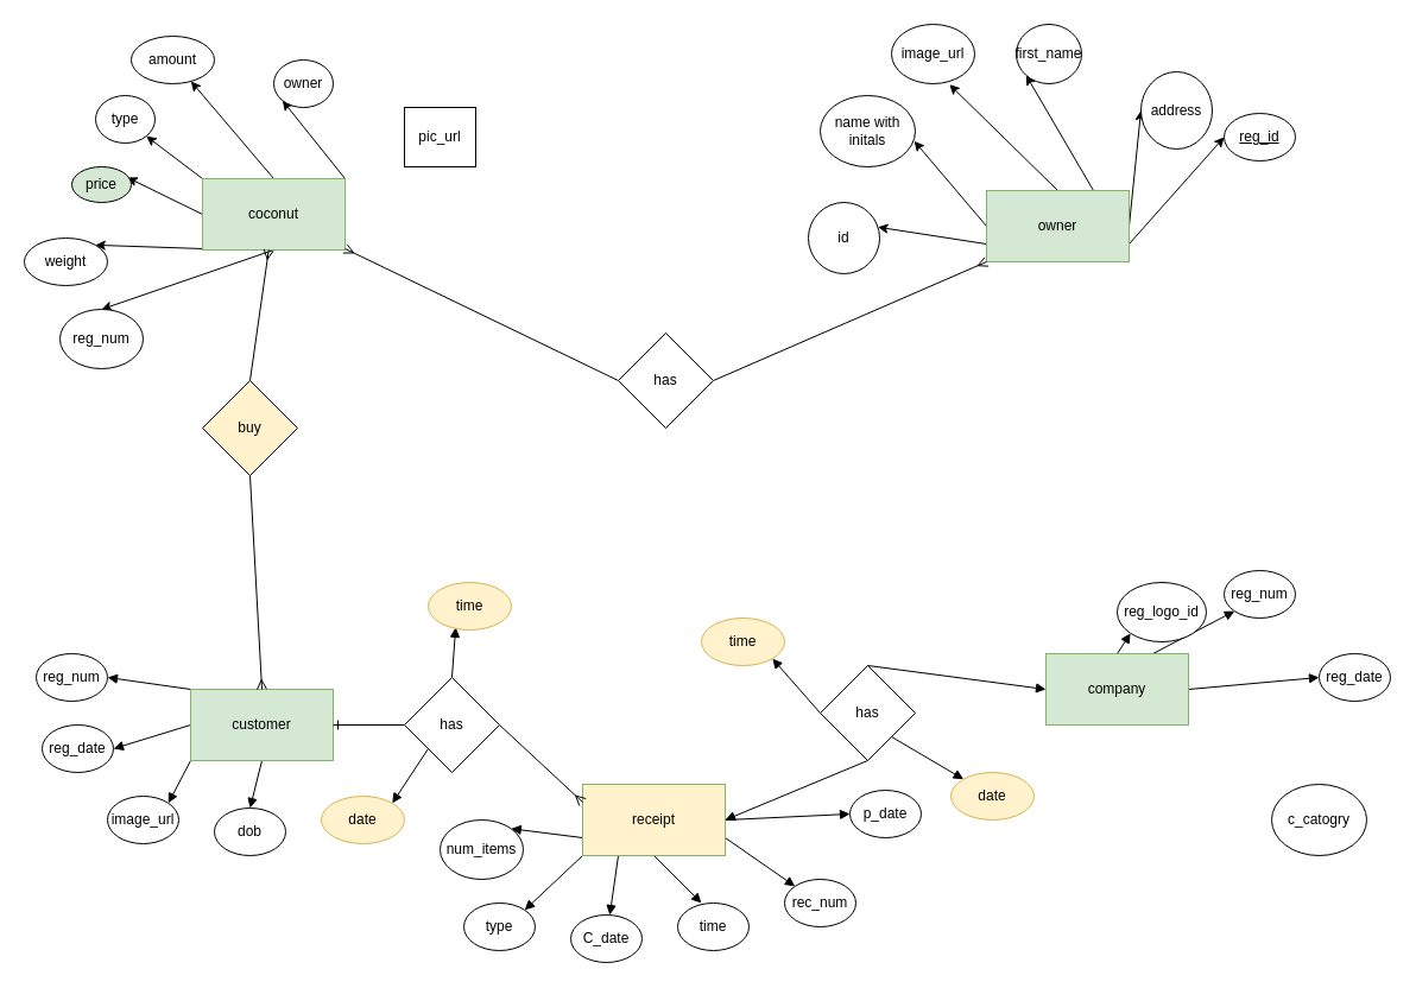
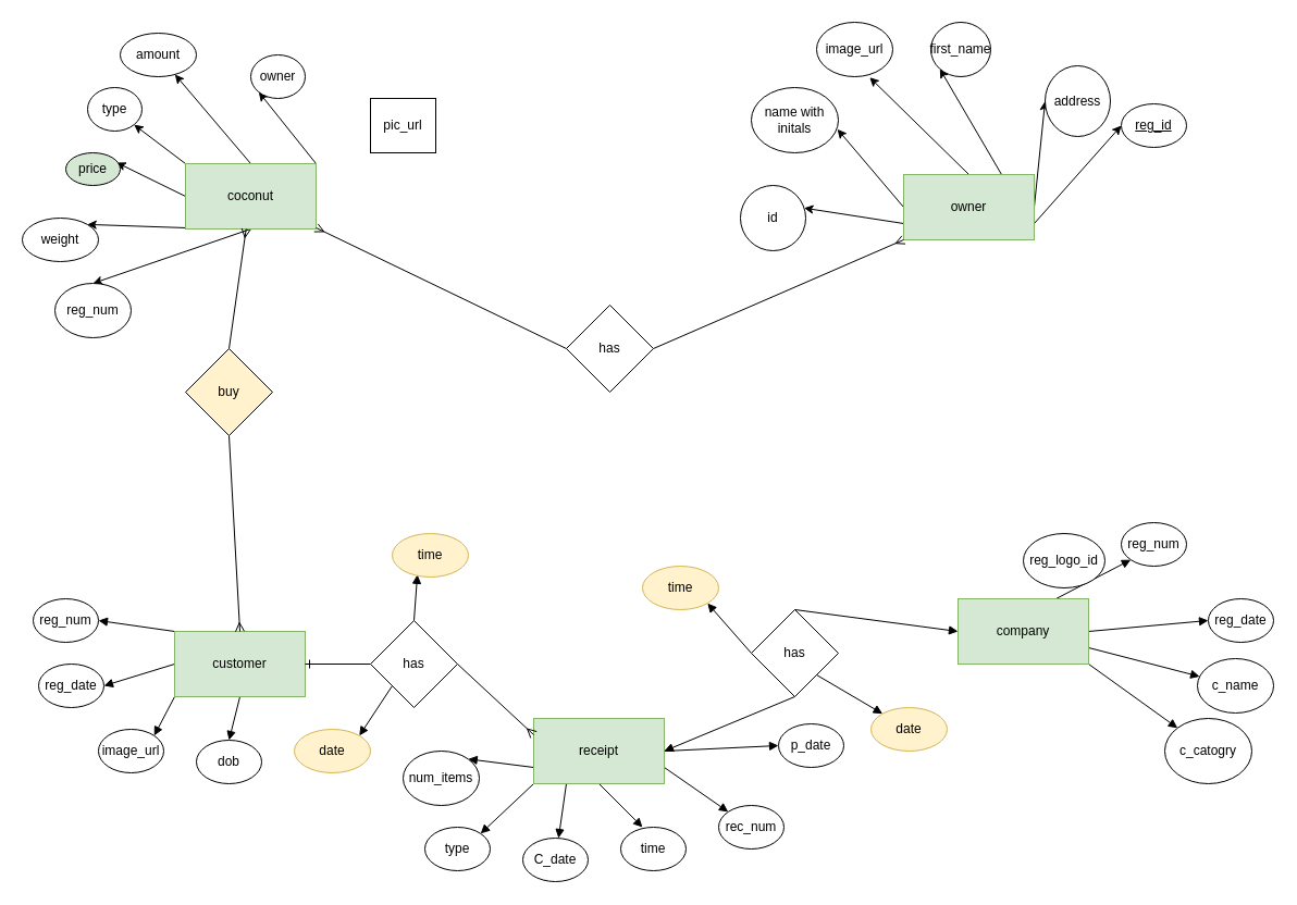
  <mxCell id="0" />
  <mxCell id="1" parent="0" />
  <mxCell id="2" style="edgeStyle=none;html=1;exitX=0;exitY=0;exitDx=0;exitDy=0;entryX=1;entryY=1;entryDx=0;entryDy=0;" edge="1" parent="1" source="8" target="10"><mxGeometry relative="1" as="geometry" /></mxCell>
  <mxCell id="3" style="edgeStyle=none;html=1;exitX=0.5;exitY=0;exitDx=0;exitDy=0;" edge="1" parent="1" source="8" target="9"><mxGeometry relative="1" as="geometry" /></mxCell>
  <mxCell id="4" style="edgeStyle=none;html=1;exitX=1;exitY=0;exitDx=0;exitDy=0;entryX=0;entryY=1;entryDx=0;entryDy=0;" edge="1" parent="1" source="8" target="11"><mxGeometry relative="1" as="geometry" /></mxCell>
  <mxCell id="5" style="edgeStyle=none;html=1;exitX=0;exitY=0.5;exitDx=0;exitDy=0;entryX=0.933;entryY=0.298;entryDx=0;entryDy=0;entryPerimeter=0;" edge="1" parent="1" source="8" target="12"><mxGeometry relative="1" as="geometry" /></mxCell>
  <mxCell id="6" style="edgeStyle=none;html=1;exitX=0.25;exitY=1;exitDx=0;exitDy=0;entryX=1;entryY=0;entryDx=0;entryDy=0;" edge="1" parent="1" source="8" target="13"><mxGeometry relative="1" as="geometry" /></mxCell>
  <mxCell id="7" style="edgeStyle=none;html=1;exitX=0.5;exitY=1;exitDx=0;exitDy=0;entryX=0.5;entryY=0;entryDx=0;entryDy=0;" edge="1" parent="1" source="8" target="14"><mxGeometry relative="1" as="geometry" /></mxCell>
  <mxCell id="8" value="coconut" style="rounded=0;whiteSpace=wrap;html=1;fillColor=#d5e8d4;strokeColor=#82b366;" vertex="1" parent="1"><mxGeometry x="170" y="150" width="120" height="60" as="geometry" /></mxCell>
  <mxCell id="9" value="amount" style="ellipse;whiteSpace=wrap;html=1;" vertex="1" parent="1"><mxGeometry x="110" y="30" width="70" height="40" as="geometry" /></mxCell>
  <mxCell id="10" value="type" style="ellipse;whiteSpace=wrap;html=1;" vertex="1" parent="1"><mxGeometry x="80" y="80" width="50" height="40" as="geometry" /></mxCell>
  <mxCell id="11" value="owner" style="ellipse;whiteSpace=wrap;html=1;" vertex="1" parent="1"><mxGeometry x="230" y="50" width="50" height="40" as="geometry" /></mxCell>
  <mxCell id="12" value="price" style="ellipse;whiteSpace=wrap;html=1;fillColor=#d5e8d4;" vertex="1" parent="1"><mxGeometry x="60" y="140" width="50" height="30" as="geometry" /></mxCell>
  <mxCell id="13" value="weight" style="ellipse;whiteSpace=wrap;html=1;" vertex="1" parent="1"><mxGeometry x="20" y="200" width="70" height="40" as="geometry" /></mxCell>
  <mxCell id="14" value="reg_num" style="ellipse;whiteSpace=wrap;html=1;" vertex="1" parent="1"><mxGeometry x="50" y="260" width="70" height="50" as="geometry" /></mxCell>
  <mxCell id="15" value="pic_url" style="whiteSpace=wrap;html=1;rounded=0;" vertex="1" parent="1"><mxGeometry x="340" y="90" width="60" height="50" as="geometry" /></mxCell>
  <mxCell id="16" style="edgeStyle=none;html=1;exitX=0.5;exitY=0;exitDx=0;exitDy=0;entryX=0.697;entryY=1.013;entryDx=0;entryDy=0;entryPerimeter=0;" edge="1" parent="1" source="22" target="23"><mxGeometry relative="1" as="geometry" /></mxCell>
  <mxCell id="17" style="edgeStyle=none;html=1;exitX=0;exitY=0.5;exitDx=0;exitDy=0;entryX=0.989;entryY=0.638;entryDx=0;entryDy=0;entryPerimeter=0;" edge="1" parent="1" source="22" target="24"><mxGeometry relative="1" as="geometry" /></mxCell>
  <mxCell id="18" style="edgeStyle=none;html=1;exitX=0.75;exitY=0;exitDx=0;exitDy=0;entryX=0;entryY=1;entryDx=0;entryDy=0;" edge="1" parent="1" source="22" target="25"><mxGeometry relative="1" as="geometry" /></mxCell>
  <mxCell id="19" style="edgeStyle=none;html=1;exitX=1;exitY=0.5;exitDx=0;exitDy=0;entryX=0;entryY=0.5;entryDx=0;entryDy=0;" edge="1" parent="1" source="22" target="26"><mxGeometry relative="1" as="geometry" /></mxCell>
  <mxCell id="20" style="edgeStyle=none;html=1;exitX=1;exitY=0.75;exitDx=0;exitDy=0;entryX=0;entryY=0.5;entryDx=0;entryDy=0;" edge="1" parent="1" source="22" target="27"><mxGeometry relative="1" as="geometry" /></mxCell>
  <mxCell id="21" style="edgeStyle=none;html=1;exitX=0;exitY=0.75;exitDx=0;exitDy=0;entryX=0.975;entryY=0.346;entryDx=0;entryDy=0;entryPerimeter=0;" edge="1" parent="1" source="22" target="28"><mxGeometry relative="1" as="geometry" /></mxCell>
  <mxCell id="22" value="owner" style="rounded=0;whiteSpace=wrap;html=1;fillColor=#d5e8d4;strokeColor=#82b366;" vertex="1" parent="1"><mxGeometry x="830" y="160" width="120" height="60" as="geometry" /></mxCell>
  <mxCell id="23" value="image_url" style="ellipse;whiteSpace=wrap;html=1;" vertex="1" parent="1"><mxGeometry x="750" y="20" width="70" height="50" as="geometry" /></mxCell>
  <mxCell id="24" value="name with initals" style="ellipse;whiteSpace=wrap;html=1;" vertex="1" parent="1"><mxGeometry x="690" y="80" width="80" height="60" as="geometry" /></mxCell>
  <mxCell id="25" value="first_name" style="ellipse;whiteSpace=wrap;html=1;" vertex="1" parent="1"><mxGeometry x="855" y="20" width="55" height="50" as="geometry" /></mxCell>
  <mxCell id="26" value="address" style="ellipse;whiteSpace=wrap;html=1;" vertex="1" parent="1"><mxGeometry x="960" y="60" width="60" height="65" as="geometry" /></mxCell>
  <mxCell id="27" value="&lt;u&gt;reg_id&lt;/u&gt;" style="ellipse;whiteSpace=wrap;html=1;" vertex="1" parent="1"><mxGeometry x="1030" y="95" width="60" height="40" as="geometry" /></mxCell>
  <mxCell id="28" value="id" style="ellipse;whiteSpace=wrap;html=1;" vertex="1" parent="1"><mxGeometry x="680" y="170" width="60" height="60" as="geometry" /></mxCell>
  <mxCell id="29" style="edgeStyle=none;html=1;exitX=1;exitY=0.5;exitDx=0;exitDy=0;entryX=0;entryY=1;entryDx=0;entryDy=0;endArrow=ERmany;endFill=0;" edge="1" parent="1" source="31" target="22"><mxGeometry relative="1" as="geometry" /></mxCell>
  <mxCell id="30" style="edgeStyle=none;html=1;exitX=0;exitY=0.5;exitDx=0;exitDy=0;endArrow=ERmany;endFill=0;" edge="1" parent="1" source="31" target="8"><mxGeometry relative="1" as="geometry" /></mxCell>
  <mxCell id="31" value="has" style="rhombus;whiteSpace=wrap;html=1;" vertex="1" parent="1"><mxGeometry x="520" y="280" width="80" height="80" as="geometry" /></mxCell>
  <mxCell id="32" style="edgeStyle=none;html=1;exitX=0;exitY=0;exitDx=0;exitDy=0;entryX=1;entryY=0.5;entryDx=0;entryDy=0;endArrow=block;endFill=1;" edge="1" parent="1" source="36" target="40"><mxGeometry relative="1" as="geometry" /></mxCell>
  <mxCell id="33" style="edgeStyle=none;html=1;exitX=0;exitY=0.5;exitDx=0;exitDy=0;entryX=1;entryY=0.5;entryDx=0;entryDy=0;endArrow=block;endFill=1;" edge="1" parent="1" source="36" target="41"><mxGeometry relative="1" as="geometry" /></mxCell>
  <mxCell id="34" style="edgeStyle=none;html=1;exitX=0;exitY=1;exitDx=0;exitDy=0;entryX=1;entryY=0;entryDx=0;entryDy=0;endArrow=block;endFill=1;" edge="1" parent="1" source="36" target="42"><mxGeometry relative="1" as="geometry" /></mxCell>
  <mxCell id="35" style="edgeStyle=none;html=1;exitX=0.5;exitY=1;exitDx=0;exitDy=0;entryX=0.5;entryY=0;entryDx=0;entryDy=0;endArrow=block;endFill=1;" edge="1" parent="1" source="36" target="43"><mxGeometry relative="1" as="geometry" /></mxCell>
  <mxCell id="36" value="customer" style="rounded=0;whiteSpace=wrap;html=1;fillColor=#d5e8d4;strokeColor=#82b366;" vertex="1" parent="1"><mxGeometry x="160" y="580" width="120" height="60" as="geometry" /></mxCell>
  <mxCell id="37" style="edgeStyle=none;html=1;exitX=0.5;exitY=0;exitDx=0;exitDy=0;endArrow=ERmany;endFill=0;" edge="1" parent="1" source="39" target="8"><mxGeometry relative="1" as="geometry" /></mxCell>
  <mxCell id="38" style="edgeStyle=none;html=1;exitX=0.5;exitY=1;exitDx=0;exitDy=0;entryX=0.5;entryY=0;entryDx=0;entryDy=0;endArrow=ERmany;endFill=0;" edge="1" parent="1" source="39" target="36"><mxGeometry relative="1" as="geometry" /></mxCell>
  <mxCell id="39" value="buy" style="rhombus;whiteSpace=wrap;html=1;fillColor=#fff2cc;" vertex="1" parent="1"><mxGeometry x="170" y="320" width="80" height="80" as="geometry" /></mxCell>
  <mxCell id="40" value="reg_num" style="ellipse;whiteSpace=wrap;html=1;" vertex="1" parent="1"><mxGeometry x="30" y="550" width="60" height="40" as="geometry" /></mxCell>
  <mxCell id="41" value="reg_date" style="ellipse;whiteSpace=wrap;html=1;" vertex="1" parent="1"><mxGeometry x="35" y="610" width="60" height="40" as="geometry" /></mxCell>
  <mxCell id="42" value="image_url" style="ellipse;whiteSpace=wrap;html=1;" vertex="1" parent="1"><mxGeometry x="90" y="670" width="60" height="40" as="geometry" /></mxCell>
  <mxCell id="43" value="dob" style="ellipse;whiteSpace=wrap;html=1;" vertex="1" parent="1"><mxGeometry x="180" y="680" width="60" height="40" as="geometry" /></mxCell>
- <mxCell id="44" style="edgeStyle=none;html=1;exitX=0.5;exitY=0;exitDx=0;exitDy=0;entryX=0;entryY=1;entryDx=0;entryDy=0;endArrow=block;endFill=1;" edge="1" parent="1" source="49" target="54"><mxGeometry relative="1" as="geometry" /></mxCell>
  <mxCell id="45" style="edgeStyle=none;html=1;exitX=0.75;exitY=0;exitDx=0;exitDy=0;entryX=0;entryY=1;entryDx=0;entryDy=0;endArrow=block;endFill=1;" edge="1" parent="1" source="49" target="50"><mxGeometry relative="1" as="geometry" /></mxCell>
  <mxCell id="46" style="edgeStyle=none;html=1;exitX=1;exitY=0.5;exitDx=0;exitDy=0;entryX=0;entryY=0.5;entryDx=0;entryDy=0;endArrow=block;endFill=1;" edge="1" parent="1" source="49" target="51"><mxGeometry relative="1" as="geometry" /></mxCell>
+ <mxCell id="47" style="edgeStyle=none;html=1;exitX=1;exitY=0.75;exitDx=0;exitDy=0;endArrow=block;endFill=1;" edge="1" parent="1" source="49" target="52"><mxGeometry relative="1" as="geometry" /></mxCell>
+ <mxCell id="48" style="edgeStyle=none;html=1;exitX=1;exitY=1;exitDx=0;exitDy=0;entryX=0;entryY=0;entryDx=0;entryDy=0;endArrow=block;endFill=1;" edge="1" parent="1" source="49" target="53"><mxGeometry relative="1" as="geometry" /></mxCell>
  <mxCell id="49" value="company" style="rounded=0;whiteSpace=wrap;html=1;fillColor=#d5e8d4;strokeColor=#82b366;" vertex="1" parent="1"><mxGeometry x="880" y="550" width="120" height="60" as="geometry" /></mxCell>
  <mxCell id="50" value="reg_num" style="ellipse;whiteSpace=wrap;html=1;" vertex="1" parent="1"><mxGeometry x="1030" y="480" width="60" height="40" as="geometry" /></mxCell>
  <mxCell id="51" value="reg_date" style="ellipse;whiteSpace=wrap;html=1;" vertex="1" parent="1"><mxGeometry x="1110" y="550" width="60" height="40" as="geometry" /></mxCell>
+ <mxCell id="52" value="c_name" style="ellipse;whiteSpace=wrap;html=1;" vertex="1" parent="1"><mxGeometry x="1100" y="605" width="70" height="50" as="geometry" /></mxCell>
  <mxCell id="53" value="c_catogry" style="ellipse;whiteSpace=wrap;html=1;" vertex="1" parent="1"><mxGeometry x="1070" y="660" width="80" height="60" as="geometry" /></mxCell>
  <mxCell id="54" value="reg_logo_id" style="ellipse;whiteSpace=wrap;html=1;" vertex="1" parent="1"><mxGeometry x="940" y="490" width="75" height="50" as="geometry" /></mxCell>
  <mxCell id="55" style="edgeStyle=none;html=1;exitX=0;exitY=0.75;exitDx=0;exitDy=0;entryX=1;entryY=0;entryDx=0;entryDy=0;endArrow=block;endFill=1;" edge="1" parent="1" source="61" target="63"><mxGeometry relative="1" as="geometry" /></mxCell>
  <mxCell id="56" style="edgeStyle=none;html=1;exitX=0;exitY=1;exitDx=0;exitDy=0;entryX=1;entryY=0;entryDx=0;entryDy=0;endArrow=block;endFill=1;" edge="1" parent="1" source="61" target="62"><mxGeometry relative="1" as="geometry" /></mxCell>
  <mxCell id="57" style="edgeStyle=none;html=1;exitX=0.25;exitY=1;exitDx=0;exitDy=0;endArrow=block;endFill=1;" edge="1" parent="1" source="61" target="64"><mxGeometry relative="1" as="geometry" /></mxCell>
  <mxCell id="58" style="edgeStyle=none;html=1;exitX=0.5;exitY=1;exitDx=0;exitDy=0;entryX=0.333;entryY=0;entryDx=0;entryDy=0;entryPerimeter=0;endArrow=block;endFill=1;" edge="1" parent="1" source="61" target="65"><mxGeometry relative="1" as="geometry" /></mxCell>
  <mxCell id="59" style="edgeStyle=none;html=1;exitX=1;exitY=0.75;exitDx=0;exitDy=0;entryX=0;entryY=0;entryDx=0;entryDy=0;endArrow=block;endFill=1;" edge="1" parent="1" source="61" target="66"><mxGeometry relative="1" as="geometry" /></mxCell>
  <mxCell id="60" style="edgeStyle=none;html=1;exitX=1;exitY=0.5;exitDx=0;exitDy=0;entryX=0;entryY=0.5;entryDx=0;entryDy=0;endArrow=block;endFill=1;" edge="1" parent="1" source="61" target="67"><mxGeometry relative="1" as="geometry" /></mxCell>
- <mxCell id="61" value="receipt" style="rounded=0;whiteSpace=wrap;html=1;fillColor=#fff2cc;strokeColor=#82b366;" vertex="1" parent="1"><mxGeometry x="490" y="660" width="120" height="60" as="geometry" /></mxCell>
+ <mxCell id="61" value="receipt" style="rounded=0;whiteSpace=wrap;html=1;fillColor=#d5e8d4;strokeColor=#82b366;" vertex="1" parent="1"><mxGeometry x="490" y="660" width="120" height="60" as="geometry" /></mxCell>
  <mxCell id="62" value="type" style="ellipse;whiteSpace=wrap;html=1;" vertex="1" parent="1"><mxGeometry x="390" y="760" width="60" height="40" as="geometry" /></mxCell>
  <mxCell id="63" value="num_items" style="ellipse;whiteSpace=wrap;html=1;" vertex="1" parent="1"><mxGeometry x="370" y="690" width="70" height="50" as="geometry" /></mxCell>
  <mxCell id="64" value="C_date" style="ellipse;whiteSpace=wrap;html=1;" vertex="1" parent="1"><mxGeometry x="480" y="770" width="60" height="40" as="geometry" /></mxCell>
  <mxCell id="65" value="time" style="ellipse;whiteSpace=wrap;html=1;" vertex="1" parent="1"><mxGeometry x="570" y="760" width="60" height="40" as="geometry" /></mxCell>
  <mxCell id="66" value="rec_num" style="ellipse;whiteSpace=wrap;html=1;" vertex="1" parent="1"><mxGeometry x="660" y="740" width="60" height="40" as="geometry" /></mxCell>
  <mxCell id="67" value="p_date" style="ellipse;whiteSpace=wrap;html=1;" vertex="1" parent="1"><mxGeometry x="715" y="665" width="60" height="40" as="geometry" /></mxCell>
  <mxCell id="68" style="edgeStyle=none;html=1;exitX=0;exitY=0.5;exitDx=0;exitDy=0;entryX=1;entryY=0.5;entryDx=0;entryDy=0;endArrow=ERone;endFill=0;" edge="1" parent="1" source="72" target="36"><mxGeometry relative="1" as="geometry" /></mxCell>
  <mxCell id="69" style="edgeStyle=none;html=1;exitX=1;exitY=0.5;exitDx=0;exitDy=0;entryX=0;entryY=0.25;entryDx=0;entryDy=0;endArrow=ERmany;endFill=0;" edge="1" parent="1" source="72" target="61"><mxGeometry relative="1" as="geometry" /></mxCell>
  <mxCell id="70" style="edgeStyle=none;html=1;exitX=0.5;exitY=0;exitDx=0;exitDy=0;entryX=0.33;entryY=0.945;entryDx=0;entryDy=0;entryPerimeter=0;endArrow=block;endFill=1;" edge="1" parent="1" source="72" target="73"><mxGeometry relative="1" as="geometry" /></mxCell>
  <mxCell id="71" style="edgeStyle=none;html=1;exitX=0;exitY=1;exitDx=0;exitDy=0;entryX=1;entryY=0;entryDx=0;entryDy=0;endArrow=block;endFill=1;" edge="1" parent="1" source="72" target="74"><mxGeometry relative="1" as="geometry" /></mxCell>
  <mxCell id="72" value="has" style="rhombus;whiteSpace=wrap;html=1;" vertex="1" parent="1"><mxGeometry x="340" y="570" width="80" height="80" as="geometry" /></mxCell>
  <mxCell id="73" value="time" style="ellipse;whiteSpace=wrap;html=1;fillColor=#fff2cc;strokeColor=#d6b656;" vertex="1" parent="1"><mxGeometry x="360" y="490" width="70" height="40" as="geometry" /></mxCell>
  <mxCell id="74" value="date" style="ellipse;whiteSpace=wrap;html=1;fillColor=#fff2cc;strokeColor=#d6b656;" vertex="1" parent="1"><mxGeometry x="270" y="670" width="70" height="40" as="geometry" /></mxCell>
  <mxCell id="75" style="edgeStyle=none;html=1;exitX=0.5;exitY=0;exitDx=0;exitDy=0;entryX=0;entryY=0.5;entryDx=0;entryDy=0;endArrow=block;endFill=1;" edge="1" parent="1" source="79" target="49"><mxGeometry relative="1" as="geometry" /></mxCell>
  <mxCell id="76" style="edgeStyle=none;html=1;exitX=0.5;exitY=1;exitDx=0;exitDy=0;entryX=1;entryY=0.5;entryDx=0;entryDy=0;endArrow=block;endFill=1;" edge="1" parent="1" source="79" target="61"><mxGeometry relative="1" as="geometry" /></mxCell>
  <mxCell id="77" style="edgeStyle=none;html=1;exitX=0;exitY=0.5;exitDx=0;exitDy=0;entryX=1;entryY=1;entryDx=0;entryDy=0;endArrow=block;endFill=1;" edge="1" parent="1" source="79" target="80"><mxGeometry relative="1" as="geometry" /></mxCell>
  <mxCell id="78" style="edgeStyle=none;html=1;exitX=1;exitY=1;exitDx=0;exitDy=0;endArrow=block;endFill=1;" edge="1" parent="1" source="79" target="81"><mxGeometry relative="1" as="geometry" /></mxCell>
  <mxCell id="79" value="has" style="rhombus;whiteSpace=wrap;html=1;" vertex="1" parent="1"><mxGeometry x="690" y="560" width="80" height="80" as="geometry" /></mxCell>
  <mxCell id="80" value="time" style="ellipse;whiteSpace=wrap;html=1;fillColor=#fff2cc;strokeColor=#d6b656;" vertex="1" parent="1"><mxGeometry x="590" y="520" width="70" height="40" as="geometry" /></mxCell>
  <mxCell id="81" value="date" style="ellipse;whiteSpace=wrap;html=1;fillColor=#fff2cc;strokeColor=#d6b656;" vertex="1" parent="1"><mxGeometry x="800" y="650" width="70" height="40" as="geometry" /></mxCell>
